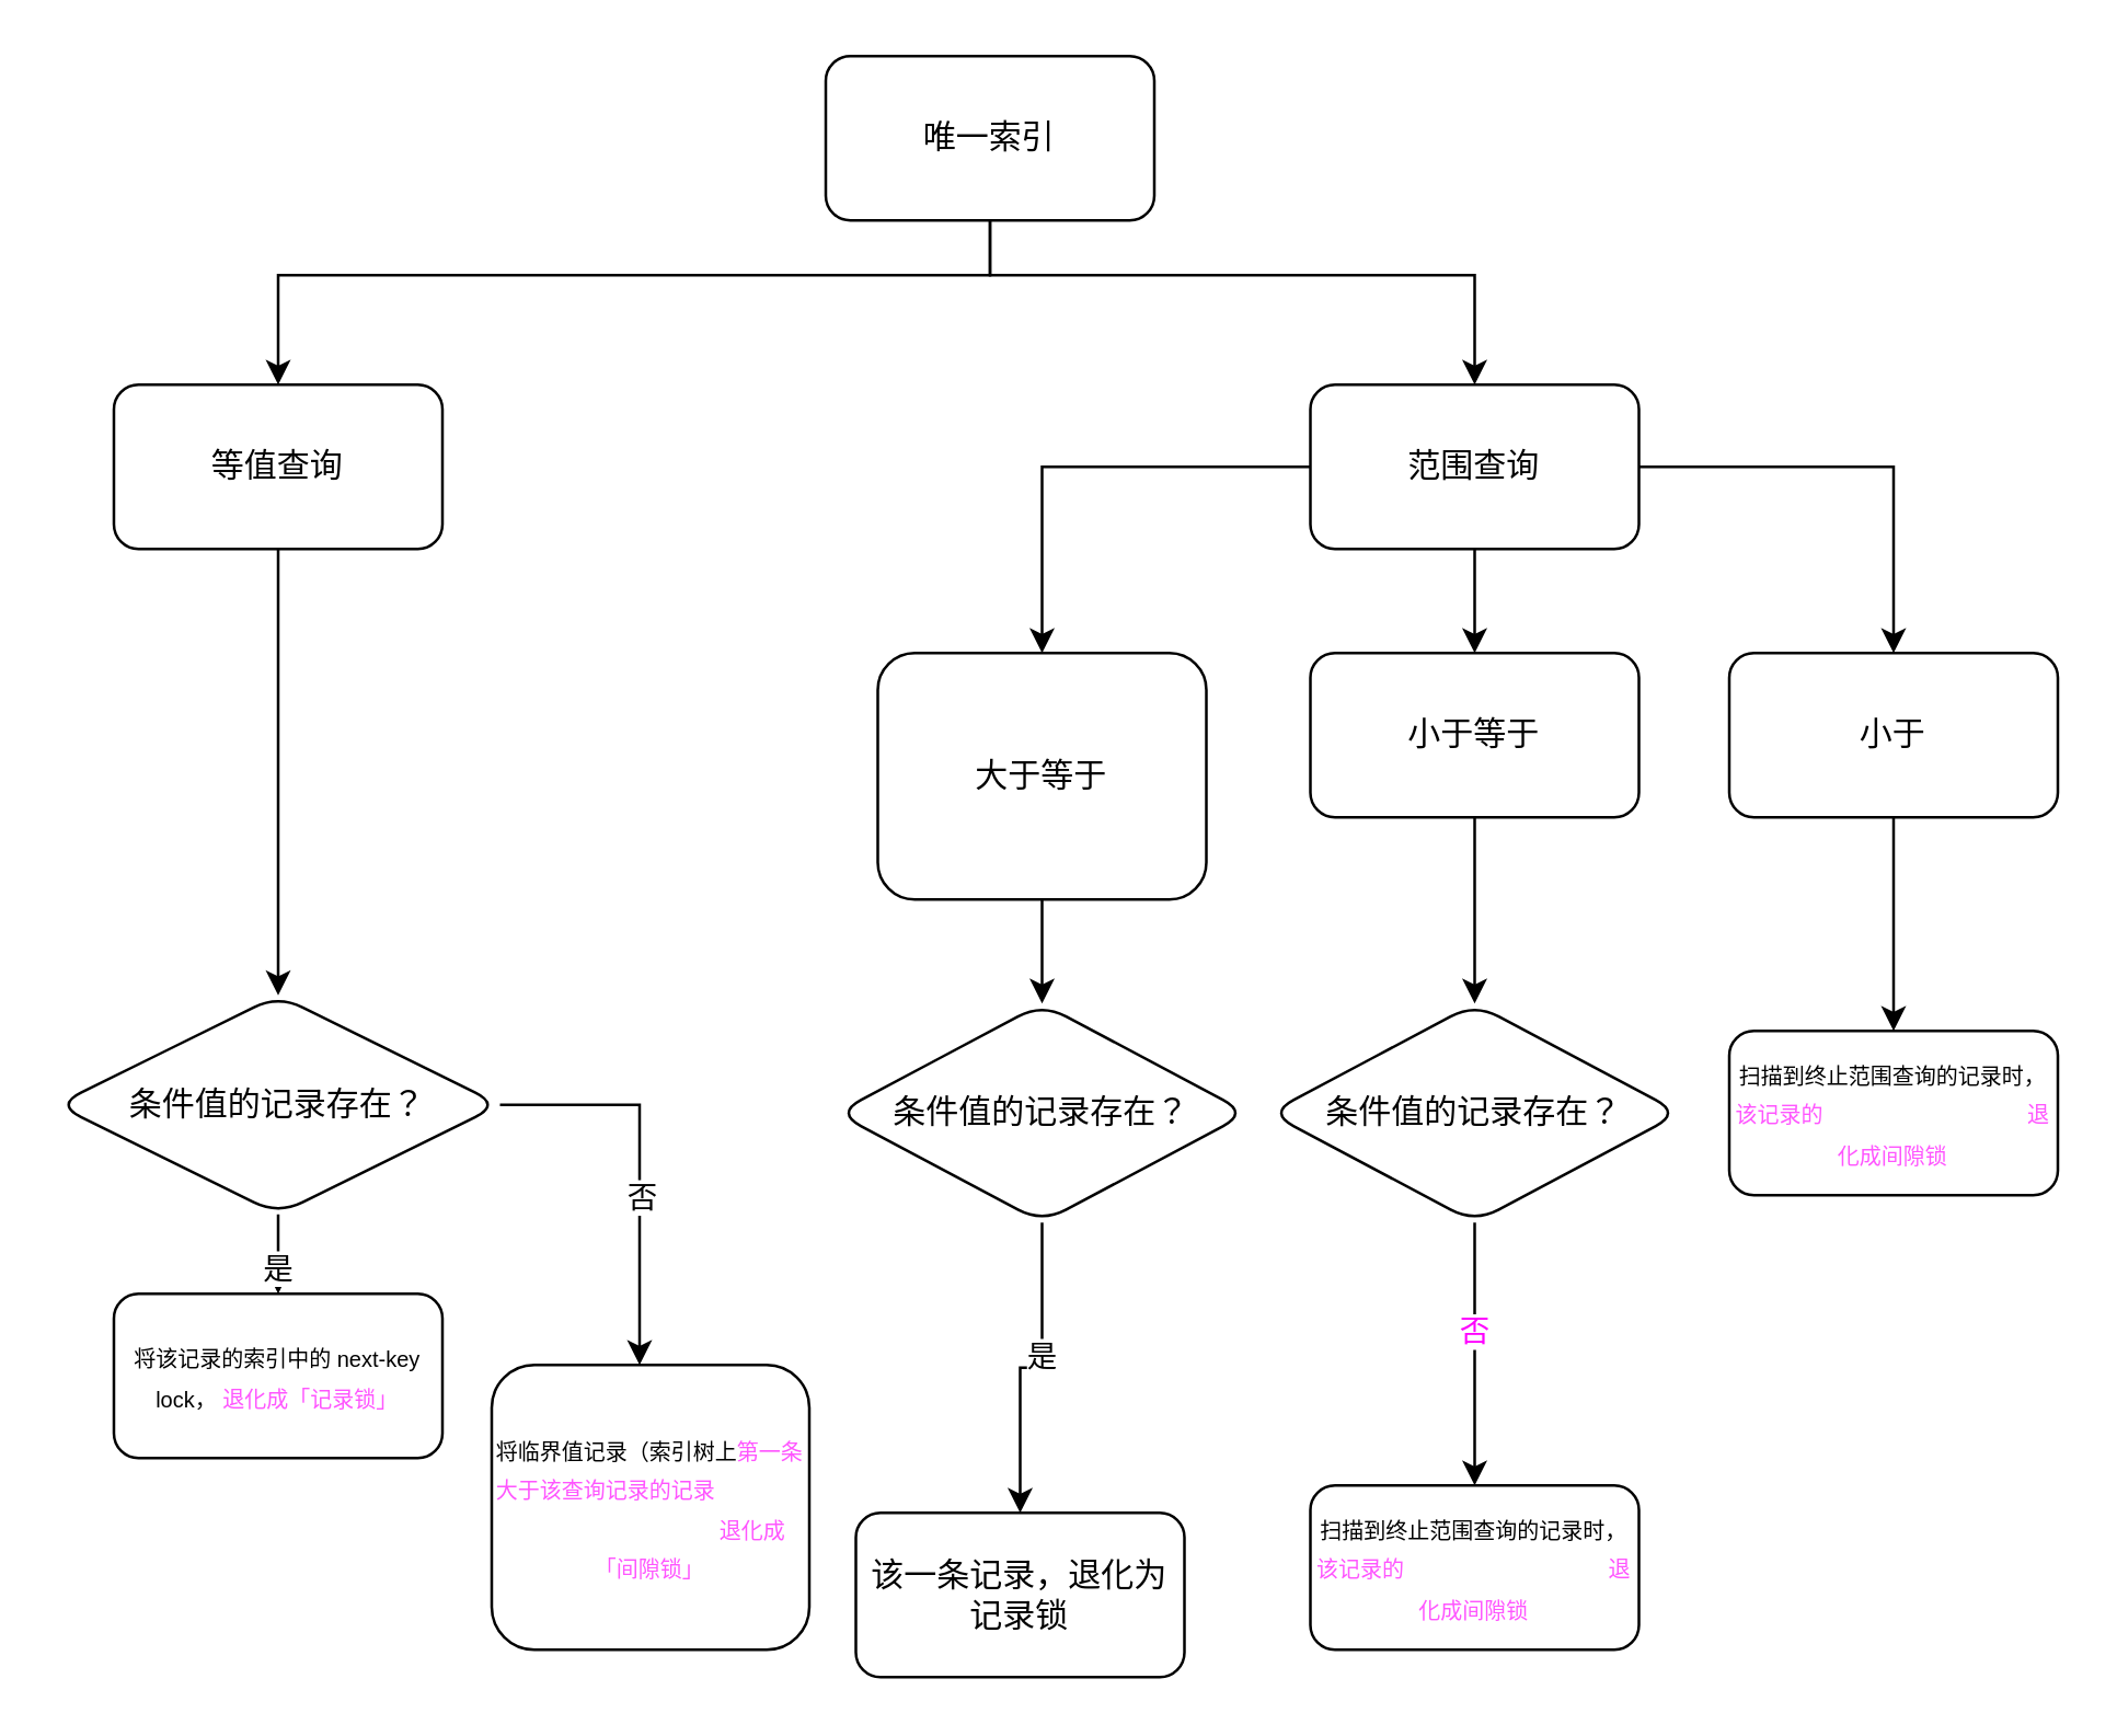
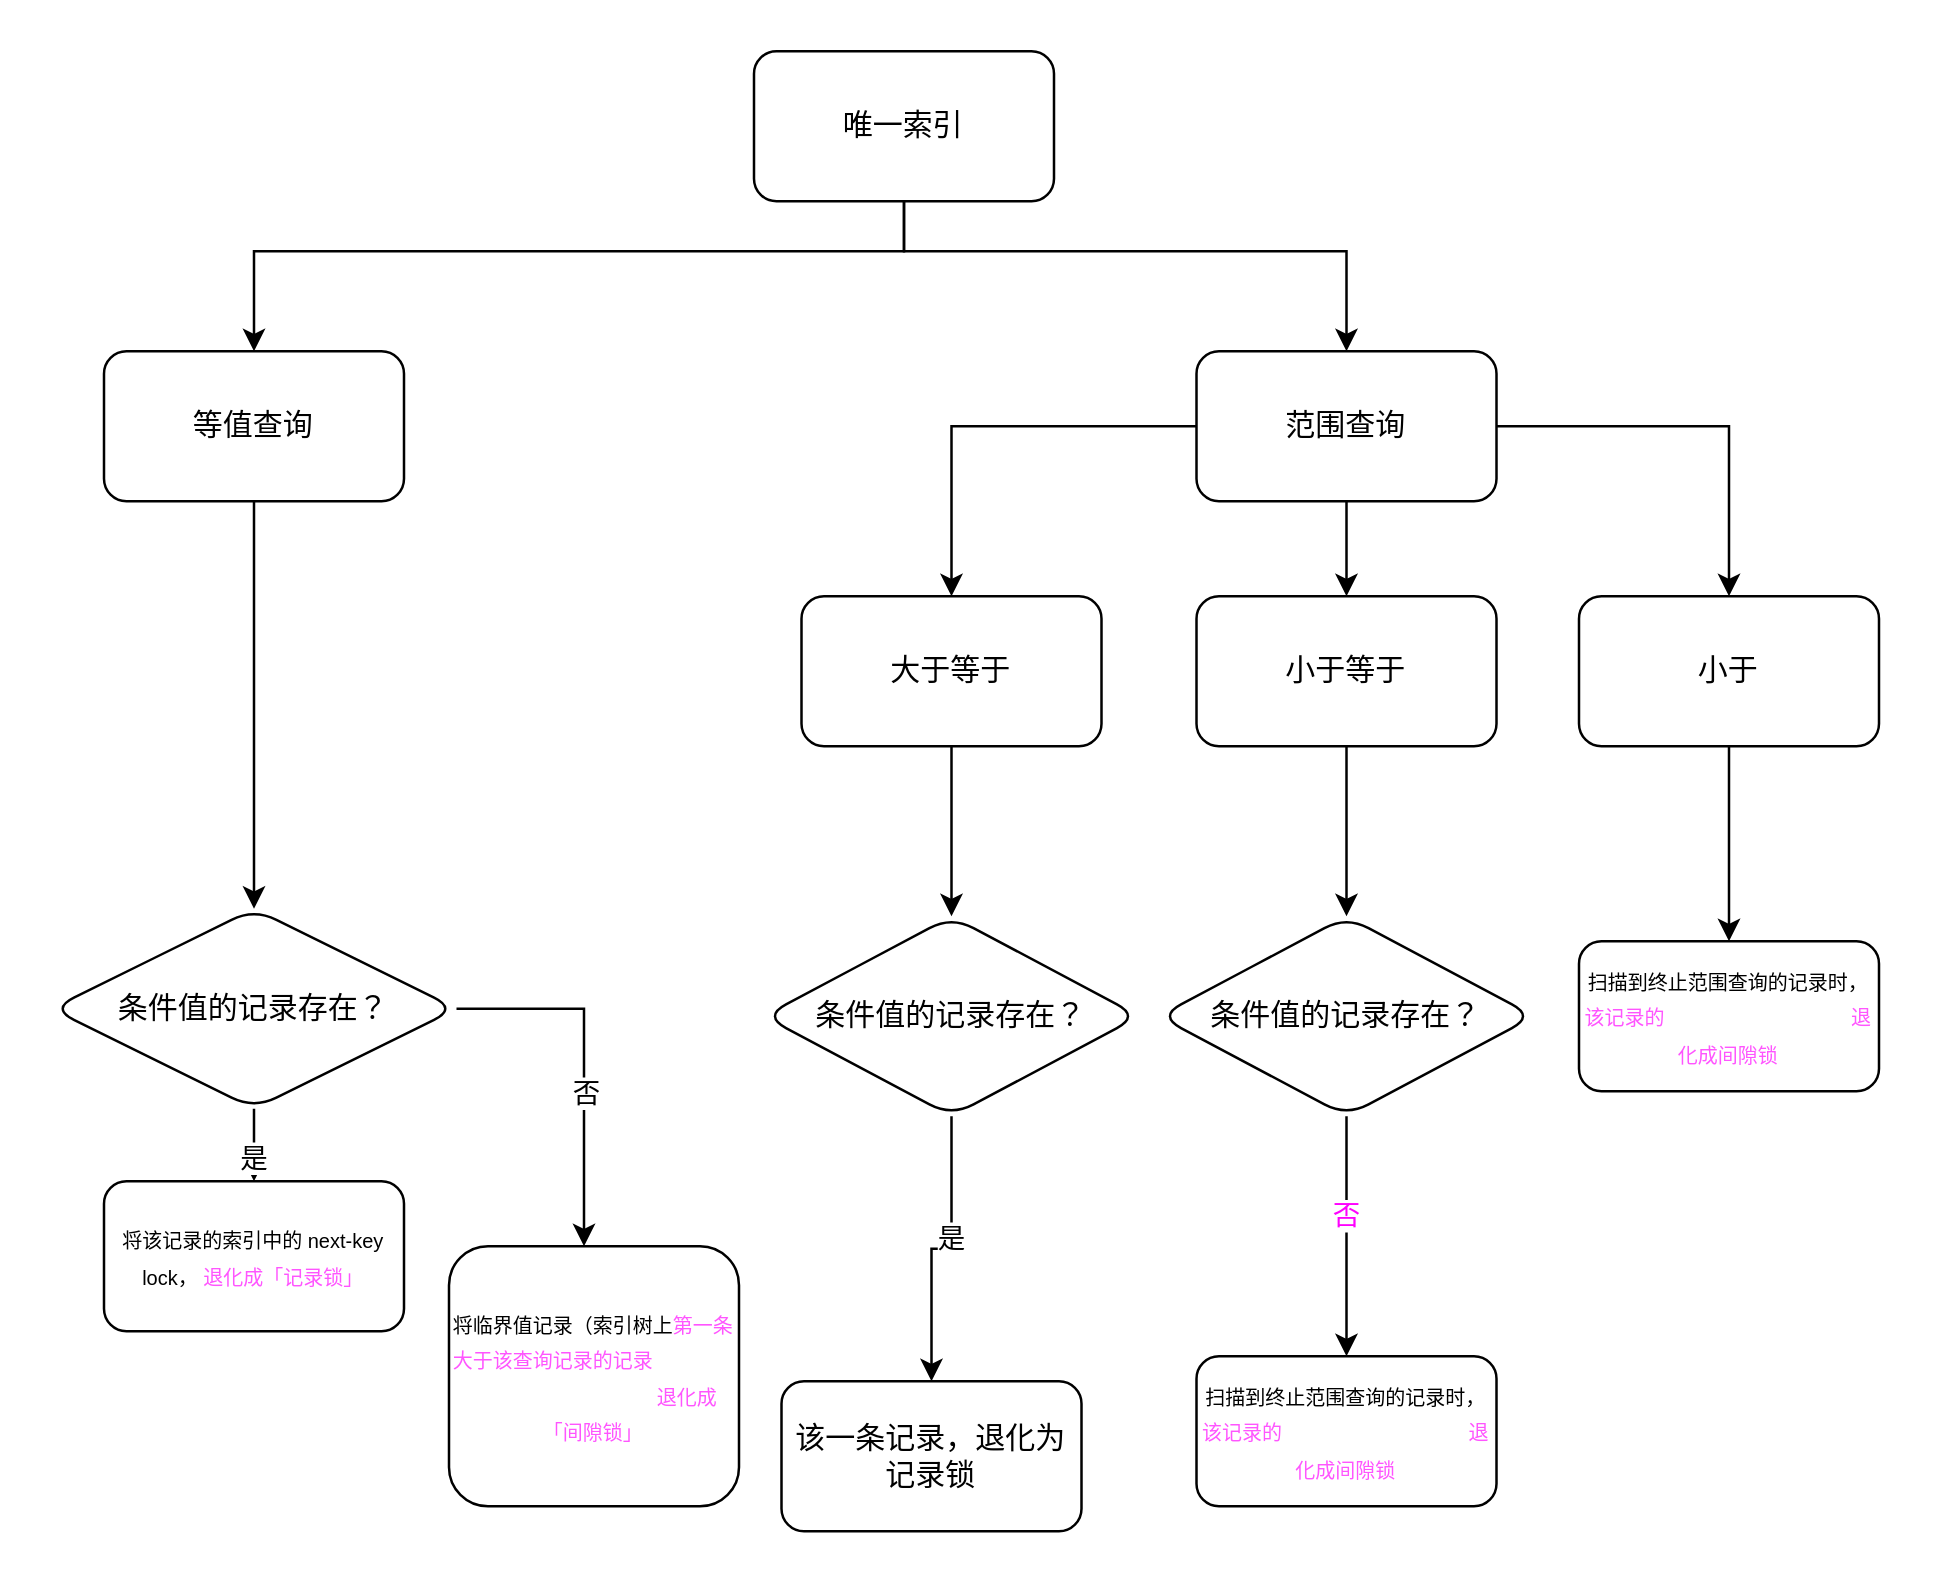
  <mxCell id="0" />
  <mxCell id="1" parent="0" />
  <mxCell id="2" value="" style="edgeStyle=orthogonalEdgeStyle;rounded=0;orthogonalLoop=1;jettySize=auto;html=1;" edge="1" parent="1" source="4" target="6"><mxGeometry relative="1" as="geometry"><Array as="points"><mxPoint x="361" y="100" /><mxPoint x="101" y="100" /></Array></mxGeometry></mxCell>
  <mxCell id="3" value="" style="edgeStyle=orthogonalEdgeStyle;rounded=0;orthogonalLoop=1;jettySize=auto;html=1;" edge="1" parent="1" source="4" target="10"><mxGeometry relative="1" as="geometry"><Array as="points"><mxPoint x="361" y="100" /><mxPoint x="538" y="100" /></Array></mxGeometry></mxCell>
  <mxCell id="4" value="唯一索引" style="rounded=1;whiteSpace=wrap;html=1;fillColor=none;strokeColor=default;" vertex="1" parent="1"><mxGeometry x="301" y="20" width="120" height="60" as="geometry" /></mxCell>
  <mxCell id="5" value="" style="edgeStyle=orthogonalEdgeStyle;rounded=0;orthogonalLoop=1;jettySize=auto;html=1;" edge="1" parent="1" source="6" target="15"><mxGeometry relative="1" as="geometry" /></mxCell>
  <mxCell id="6" value="等值查询" style="rounded=1;whiteSpace=wrap;html=1;fillColor=none;strokeColor=default;" vertex="1" parent="1"><mxGeometry x="41" y="140" width="120" height="60" as="geometry" /></mxCell>
  <mxCell id="7" value="" style="edgeStyle=orthogonalEdgeStyle;rounded=0;orthogonalLoop=1;jettySize=auto;html=1;" edge="1" parent="1" source="10" target="19"><mxGeometry relative="1" as="geometry" /></mxCell>
  <mxCell id="8" value="" style="edgeStyle=orthogonalEdgeStyle;rounded=0;orthogonalLoop=1;jettySize=auto;html=1;" edge="1" parent="1" source="10" target="25"><mxGeometry relative="1" as="geometry" /></mxCell>
  <mxCell id="9" value="" style="edgeStyle=orthogonalEdgeStyle;rounded=0;orthogonalLoop=1;jettySize=auto;html=1;" edge="1" parent="1" source="10" target="27"><mxGeometry relative="1" as="geometry" /></mxCell>
  <mxCell id="10" value="范围查询" style="rounded=1;whiteSpace=wrap;html=1;fillColor=none;strokeColor=default;" vertex="1" parent="1"><mxGeometry x="478" y="140" width="120" height="60" as="geometry" /></mxCell>
  <mxCell id="11" value="" style="edgeStyle=orthogonalEdgeStyle;rounded=0;orthogonalLoop=1;jettySize=auto;html=1;" edge="1" parent="1" source="15" target="16"><mxGeometry relative="1" as="geometry" /></mxCell>
  <mxCell id="12" value="是" style="edgeLabel;html=1;align=center;verticalAlign=middle;resizable=0;points=[];" vertex="1" connectable="0" parent="11"><mxGeometry x="-0.244" y="-1" relative="1" as="geometry"><mxPoint as="offset" /></mxGeometry></mxCell>
  <mxCell id="13" value="" style="edgeStyle=orthogonalEdgeStyle;rounded=0;orthogonalLoop=1;jettySize=auto;html=1;" edge="1" parent="1" source="15" target="17"><mxGeometry relative="1" as="geometry"><Array as="points"><mxPoint x="233" y="403" /></Array></mxGeometry></mxCell>
  <mxCell id="14" value="否" style="edgeLabel;html=1;align=center;verticalAlign=middle;resizable=0;points=[];" vertex="1" connectable="0" parent="13"><mxGeometry x="-0.164" y="1" relative="1" as="geometry"><mxPoint x="-1" y="23" as="offset" /></mxGeometry></mxCell>
  <mxCell id="15" value="条件值的记录存在？" style="rhombus;whiteSpace=wrap;html=1;fillColor=none;rounded=1;" vertex="1" parent="1"><mxGeometry x="20" y="363" width="162" height="80" as="geometry" /></mxCell>
  <mxCell id="16" value="&lt;font style=&quot;font-size: 8px;&quot;&gt;将该记录的索引中的 next-key lock，&amp;nbsp;&lt;span data-darkreader-inline-color=&quot;&quot; style=&quot;max-width: 100%; font-family: Arial; text-align: left; color: rgb(255, 85, 255); --darkreader-inline-color: #e694bf;&quot;&gt;退化成「记录锁」&lt;/span&gt;&lt;/font&gt;" style="whiteSpace=wrap;html=1;fillColor=none;rounded=1;" vertex="1" parent="1"><mxGeometry x="41" y="472" width="120" height="60" as="geometry" /></mxCell>
  <mxCell id="17" value="&lt;font style=&quot;font-size: 8px;&quot;&gt;将临界值记录（索引树上&lt;span data-darkreader-inline-color=&quot;&quot; style=&quot;max-width: 100%; font-family: Arial; text-align: left; color: rgb(255, 85, 255); --darkreader-inline-color: #e694bf;&quot;&gt;第一条大于该查询记录的记录&lt;/span&gt;&lt;span data-darkreader-inline-color=&quot;&quot; style=&quot;color: rgb(255, 255, 255); font-family: Arial; text-align: left; --darkreader-inline-color: #ffffdc;&quot;&gt;）的索引中的 next-key lock ，&lt;/span&gt;&lt;span data-darkreader-inline-color=&quot;&quot; style=&quot;max-width: 100%; font-family: Arial; text-align: left; color: rgb(255, 85, 255); --darkreader-inline-color: #e694bf;&quot;&gt;退化成「间隙锁」&lt;/span&gt;&lt;/font&gt;" style="whiteSpace=wrap;html=1;fillColor=none;rounded=1;" vertex="1" parent="1"><mxGeometry x="179" y="498" width="116" height="104" as="geometry" /></mxCell>
  <mxCell id="18" value="" style="edgeStyle=orthogonalEdgeStyle;rounded=0;orthogonalLoop=1;jettySize=auto;html=1;" edge="1" parent="1" source="19" target="22"><mxGeometry relative="1" as="geometry" /></mxCell>
- <mxCell id="19" value="大于等于" style="rounded=1;whiteSpace=wrap;html=1;fillColor=none;strokeColor=default;" vertex="1" parent="1"><mxGeometry x="320" y="238" width="120" height="90" as="geometry" /></mxCell>
+ <mxCell id="19" value="大于等于" style="rounded=1;whiteSpace=wrap;html=1;fillColor=none;strokeColor=default;" vertex="1" parent="1"><mxGeometry x="320" y="238" width="120" height="60" as="geometry" /></mxCell>
  <mxCell id="20" value="" style="edgeStyle=orthogonalEdgeStyle;rounded=0;orthogonalLoop=1;jettySize=auto;html=1;" edge="1" parent="1" source="22" target="23"><mxGeometry relative="1" as="geometry" /></mxCell>
  <mxCell id="21" value="是" style="edgeLabel;html=1;align=center;verticalAlign=middle;resizable=0;points=[];" vertex="1" connectable="0" parent="20"><mxGeometry x="-0.156" y="-1" relative="1" as="geometry"><mxPoint as="offset" /></mxGeometry></mxCell>
  <mxCell id="22" value="条件值的记录存在？" style="rhombus;whiteSpace=wrap;html=1;fillColor=none;rounded=1;" vertex="1" parent="1"><mxGeometry x="305" y="366" width="150" height="80" as="geometry" /></mxCell>
  <mxCell id="23" value="该一条记录，退化为记录锁" style="whiteSpace=wrap;html=1;fillColor=none;rounded=1;" vertex="1" parent="1"><mxGeometry x="312" y="552" width="120" height="60" as="geometry" /></mxCell>
  <mxCell id="24" value="" style="edgeStyle=orthogonalEdgeStyle;rounded=0;orthogonalLoop=1;jettySize=auto;html=1;" edge="1" parent="1" source="25" target="30"><mxGeometry relative="1" as="geometry" /></mxCell>
  <mxCell id="25" value="小于等于" style="rounded=1;whiteSpace=wrap;html=1;fillColor=none;strokeColor=default;" vertex="1" parent="1"><mxGeometry x="478" y="238" width="120" height="60" as="geometry" /></mxCell>
  <mxCell id="26" value="" style="edgeStyle=orthogonalEdgeStyle;rounded=0;orthogonalLoop=1;jettySize=auto;html=1;" edge="1" parent="1" source="27" target="32"><mxGeometry relative="1" as="geometry" /></mxCell>
  <mxCell id="27" value="小于" style="rounded=1;whiteSpace=wrap;html=1;fillColor=none;strokeColor=default;" vertex="1" parent="1"><mxGeometry x="631" y="238" width="120" height="60" as="geometry" /></mxCell>
  <mxCell id="28" value="" style="edgeStyle=orthogonalEdgeStyle;rounded=0;orthogonalLoop=1;jettySize=auto;html=1;" edge="1" parent="1" source="30" target="31"><mxGeometry relative="1" as="geometry" /></mxCell>
  <mxCell id="29" value="&lt;font color=&quot;#ff00ff&quot; style=&quot;--darkreader-inline-color: #cb64ac;&quot; data-darkreader-inline-color=&quot;&quot;&gt;否&lt;/font&gt;" style="edgeLabel;html=1;align=center;verticalAlign=middle;resizable=0;points=[];" vertex="1" connectable="0" parent="28"><mxGeometry x="-0.178" y="-1" relative="1" as="geometry"><mxPoint as="offset" /></mxGeometry></mxCell>
  <mxCell id="30" value="条件值的记录存在？" style="rhombus;whiteSpace=wrap;html=1;fillColor=none;rounded=1;" vertex="1" parent="1"><mxGeometry x="463" y="366" width="150" height="80" as="geometry" /></mxCell>
  <mxCell id="31" value="&lt;font style=&quot;font-size: 8px;&quot;&gt;扫描到终止范围查询的记录时，&lt;span data-darkreader-inline-color=&quot;&quot; style=&quot;max-width: 100%; font-family: Arial; text-align: left; color: rgb(255, 85, 255); --darkreader-inline-color: #e694bf;&quot;&gt;该记录的&lt;/span&gt;&lt;span data-darkreader-inline-color=&quot;&quot; style=&quot;color: rgb(255, 255, 255); font-family: Arial; text-align: left; --darkreader-inline-color: #ffffdc;&quot;&gt;索引的 next-key 锁会&lt;/span&gt;&lt;span data-darkreader-inline-color=&quot;&quot; style=&quot;max-width: 100%; font-family: Arial; text-align: left; color: rgb(255, 85, 255); --darkreader-inline-color: #e694bf;&quot;&gt;退化成间隙锁&lt;/span&gt;&lt;/font&gt;" style="whiteSpace=wrap;html=1;fillColor=none;rounded=1;" vertex="1" parent="1"><mxGeometry x="478" y="542" width="120" height="60" as="geometry" /></mxCell>
  <mxCell id="32" value="&lt;font style=&quot;font-size: 8px;&quot;&gt;扫描到终止范围查询的记录时，&lt;span data-darkreader-inline-color=&quot;&quot; style=&quot;max-width: 100%; font-family: Arial; text-align: left; color: rgb(255, 85, 255); --darkreader-inline-color: #e694bf;&quot;&gt;该记录的&lt;/span&gt;&lt;span data-darkreader-inline-color=&quot;&quot; style=&quot;color: rgb(255, 255, 255); font-family: Arial; text-align: left; --darkreader-inline-color: #ffffdc;&quot;&gt;索引的 next-key 锁会&lt;/span&gt;&lt;span data-darkreader-inline-color=&quot;&quot; style=&quot;max-width: 100%; font-family: Arial; text-align: left; color: rgb(255, 85, 255); --darkreader-inline-color: #e694bf;&quot;&gt;退化成间隙锁&lt;/span&gt;&lt;/font&gt;" style="whiteSpace=wrap;html=1;fillColor=none;rounded=1;" vertex="1" parent="1"><mxGeometry x="631" y="376" width="120" height="60" as="geometry" /></mxCell>
